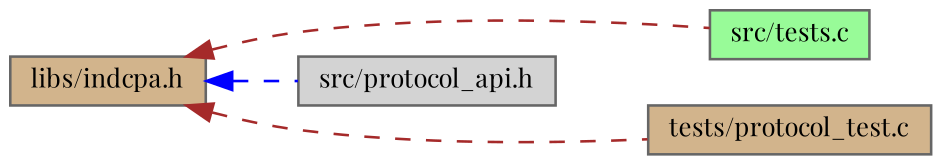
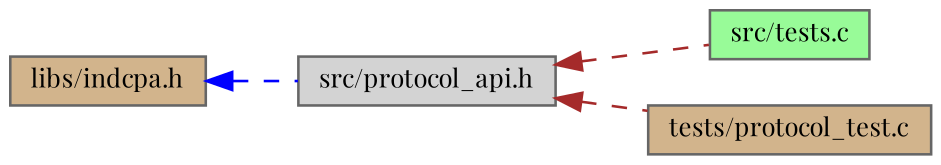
  digraph {
    fontname="Playfair Display"
    rankdir=LR
    node [color=grey40 fillcolor=tan fontname="Playfair Display" fontsize=10 shape=box style=filled]
    edge [color=brown dir=back fontname="Playfair Display" fontsize=10 labelfontname=Helvetica labelfontsize=10 style=dashed]
    n1 [color=gray40 fontcolor=black height=0.2 label="libs/indcpa.h" width=0.4]
    n2 [fillcolor=lightgrey height=0.2 label="src/protocol_api.h" width=0.4]
    n3 [fillcolor=palegreen height=0.2 label="src/tests.c" width=0.4]
    n4 [height=0.2 label="tests/protocol_test.c" width=0.4]
    n1 -> n2 [color=blue]
-   n1 -> n3
-   n1 -> n4
+   n2 -> n3
+   n2 -> n4
  }
